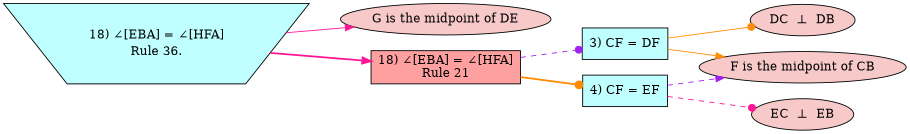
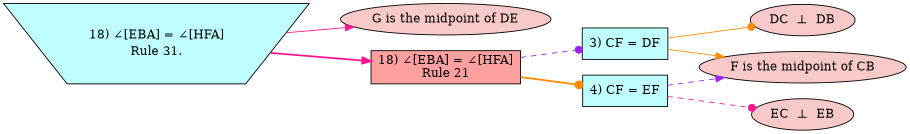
  strict digraph {
    psvg=t
    rankdir=LR
    node [color=black dir=back fillcolor="#F7CAC9" shape=ellipse style=filled]
    edge [arrowhead=normal color=deeppink style=solid]
-   n1 [fillcolor="#C0FFFF" label=< <table  border="0" cellspacing="0" cellborder="0" href="https://github.com/kovzol/Java-Geometry-Expert/blob/master/src/docs/help/images_a/rectangle.gif" tooltips="8. szabály: Pitagorasz-tétel"> <tr><td bgcolor="#C0FFFF" color="#C0FFFF">18) ∠[EBA] = ∠[HFA]</td></tr> <tr><td bgcolor="#C0FFFF" color="#C0FFFF">Rule 36.</td></tr> </table> > shape=invtrapezium tooltips="8. szabály: Pitagorasz-tétel"]
+   n1 [fillcolor="#C0FFFF" label=< <table  border="0" cellspacing="0" cellborder="0" href="https://github.com/kovzol/Java-Geometry-Expert/blob/master/src/docs/help/images_a/rectangle.gif" tooltips="8. szabály: Pitagorasz-tétel"> <tr><td bgcolor="#C0FFFF" color="#C0FFFF">18) ∠[EBA] = ∠[HFA]</td></tr> <tr><td bgcolor="#C0FFFF" color="#C0FFFF">Rule 31.</td></tr> </table> > shape=invtrapezium tooltips="8. szabály: Pitagorasz-tétel"]
    "G is the midpoint of DE"
    n3 [fillcolor="#FFA0A0" label="18) ∠[EBA] = ∠[HFA]\nRule 21" shape=rect]
    n4 [fillcolor="#C0FFFF" label="3) CF = DF" shape=rect]
    n5 [fillcolor="#C0FFFF" label="4) CF = EF" shape=rect]
    "F is the midpoint of CB"
    "DC  ⊥  DB" [shape=oval]
    "EC  ⊥  EB"
    n1 -> "G is the midpoint of DE"
    n1 -> n3 [style=bold]
    n3 -> n4 [arrowhead=dot color=purple style=dashed]
    n3 -> n5 [arrowhead=dot color=darkorange style=bold]
    n4 -> "F is the midpoint of CB" [color=darkorange]
    n4 -> "DC  ⊥  DB" [arrowhead=dot color=darkorange]
    n5 -> "F is the midpoint of CB" [color=purple style=dashed]
    n5 -> "EC  ⊥  EB" [arrowhead=dot style=dashed]
  }
